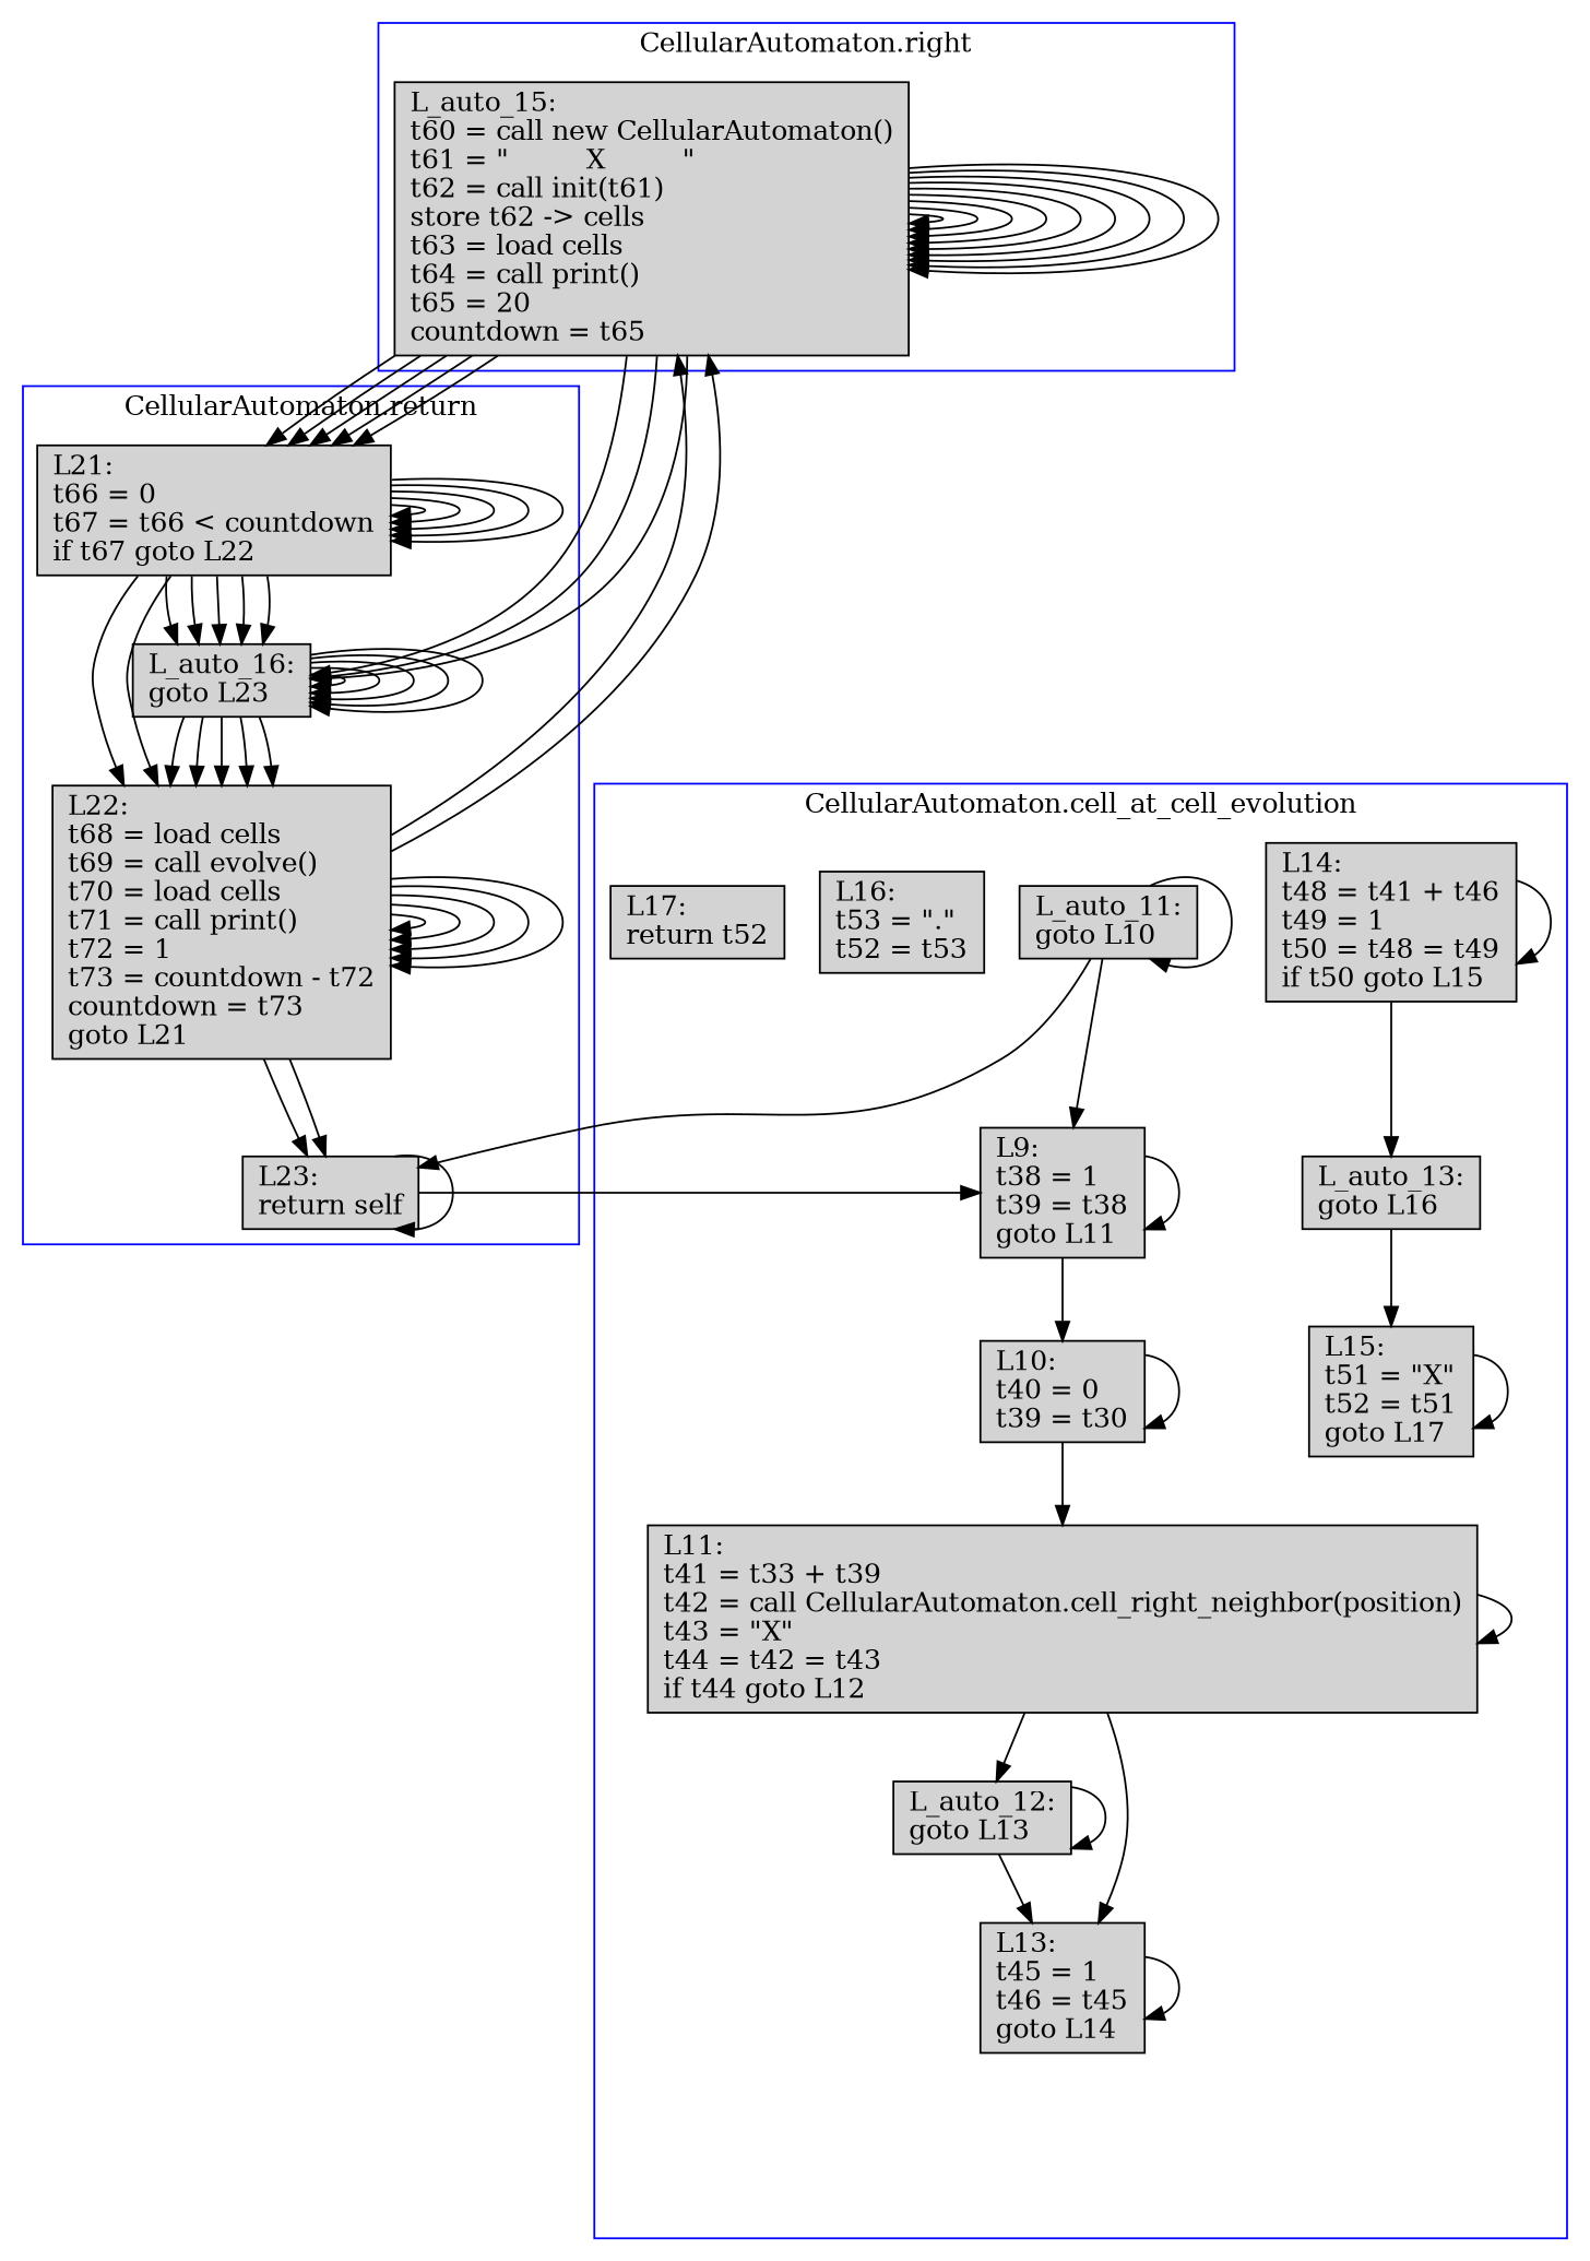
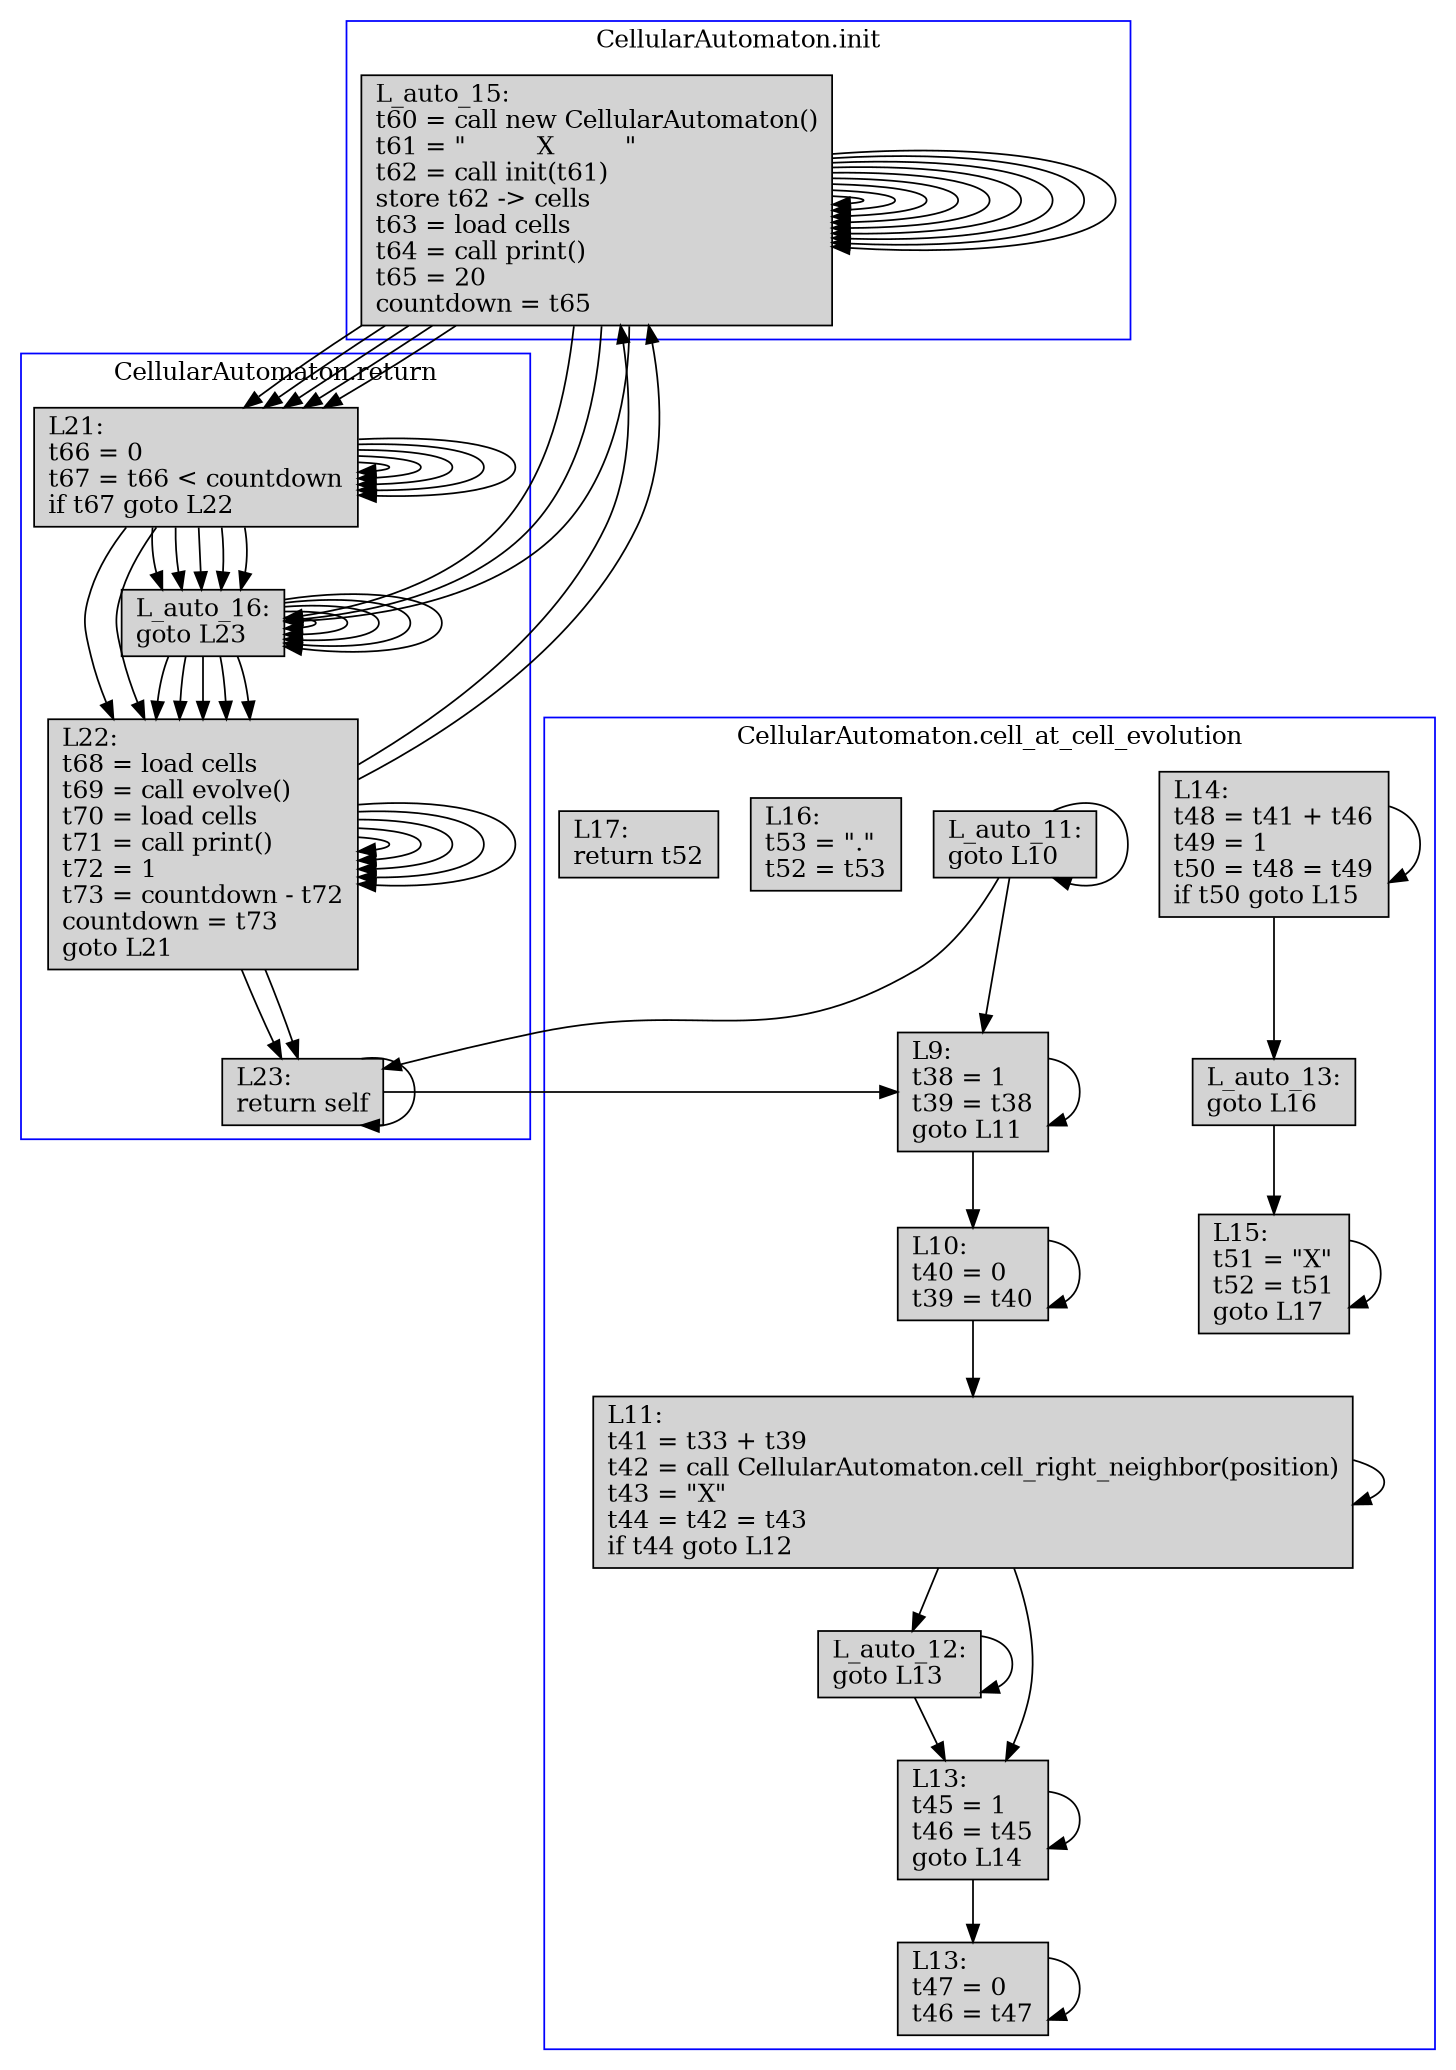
  digraph {
    node [fillcolor=lightgrey shape=box style=filled]
    n1 [label="L_auto_15:\lt60 = call new CellularAutomaton()\lt61 = \"         X         \"\lt62 = call init(t61)\lstore t62 -> cells\lt63 = load cells\lt64 = call print()\lt65 = 20\lcountdown = t65\l"]
    n2 [label="L21:\lt66 = 0\lt67 = t66 < countdown\lif t67 goto L22\l"]
    n3 [label="L_auto_16:\lgoto L23\l"]
    n4 [label="L22:\lt68 = load cells\lt69 = call evolve()\lt70 = load cells\lt71 = call print()\lt72 = 1\lt73 = countdown - t72\lcountdown = t73\lgoto L21\l"]
    n5 [label="L23:\lreturn self\l"]
    n6 [label="L_auto_11:\lgoto L10\l"]
    n7 [label="L9:\lt38 = 1\lt39 = t38\lgoto L11\l"]
-   n8 [label="L10:\lt40 = 0\lt39 = t30\l"]
+   n8 [label="L10:\lt40 = 0\lt39 = t40\l"]
    n9 [label="L11:\lt41 = t33 + t39\lt42 = call CellularAutomaton.cell_right_neighbor(position)\lt43 = \"X\"\lt44 = t42 = t43\lif t44 goto L12\l"]
    n10 [label="L_auto_12:\lgoto L13\l"]
    n11 [label="L13:\lt45 = 1\lt46 = t45\lgoto L14\l"]
+   n12 [label="L13:\lt47 = 0\lt46 = t47\l"]
    n13 [label="L14:\lt48 = t41 + t46\lt49 = 1\lt50 = t48 = t49\lif t50 goto L15\l"]
    n14 [label="L_auto_13:\lgoto L16\l"]
    n15 [label="L15:\lt51 = \"X\"\lt52 = t51\lgoto L17\l"]
    n16 [label="L16:\lt53 = \".\"\lt52 = t53\l"]
    n17 [label="L17:\lreturn t52\l"]
    subgraph cluster_1 {
      color=blue
-     label="CellularAutomaton.right"
+     label="CellularAutomaton.init"
      n1
    }
    subgraph cluster_2 {
      color=blue
      label="CellularAutomaton.return"
      n2
      n3
      n4
      n5
    }
    subgraph cluster_3 {
      color=blue
      label="CellularAutomaton.print"
    }
    subgraph cluster_4 {
      color=blue
      label="CellularAutomaton.cell_left_neighbor"
    }
    subgraph cluster_5 {
      color=blue
      label="CellularAutomaton.cell_right_neighbor"
    }
    subgraph cluster_6 {
      color=blue
      label="CellularAutomaton.cell"
    }
    subgraph cluster_7 {
      color=blue
      label="CellularAutomaton.cell_at_cell_evolution"
      n6
      n7
      n8
      n9
      n10
      n11
+     n12
      n13
      n14
      n15
      n16
      n17
    }
    subgraph cluster_8 {
      color=blue
      label="CellularAutomaton.num_cells"
    }
    subgraph cluster_9 {
      color=blue
      label="Main.main"
    }
    n1 -> n1
    n1 -> n1
    n1 -> n1
    n1 -> n1
    n1 -> n1
    n1 -> n1
    n1 -> n1
    n1 -> n1
    n1 -> n1
    n1 -> n2
    n1 -> n2
    n1 -> n2
    n1 -> n2
    n1 -> n2
    n1 -> n3
    n1 -> n3
    n1 -> n3
    n2 -> n2
    n2 -> n2
    n2 -> n2
    n2 -> n2
    n2 -> n2
    n2 -> n3
    n2 -> n3
    n2 -> n3
    n2 -> n3
    n2 -> n3
    n2 -> n4
    n2 -> n4
    n3 -> n3
    n3 -> n3
    n3 -> n3
    n3 -> n3
    n3 -> n3
    n3 -> n4
    n3 -> n4
    n3 -> n4
    n3 -> n4
    n3 -> n4
    n4 -> n1
    n4 -> n1
    n4 -> n4
    n4 -> n4
    n4 -> n4
    n4 -> n4
    n4 -> n4
    n4 -> n5
    n4 -> n5
    n5 -> n5
    n5 -> n7
    n6 -> n5
    n6 -> n6
    n6 -> n7
    n7 -> n7
    n7 -> n8
    n8 -> n8
    n8 -> n9
    n9 -> n9
    n9 -> n10
    n9 -> n11
    n10 -> n10
    n10 -> n11
    n11 -> n11
+   n11 -> n12
+   n12 -> n12
    n13 -> n13
    n13 -> n14
    n14 -> n15
    n15 -> n15
  }
